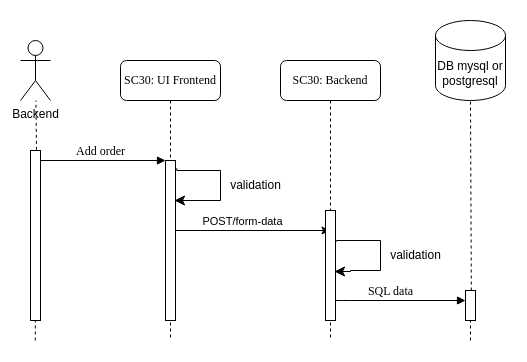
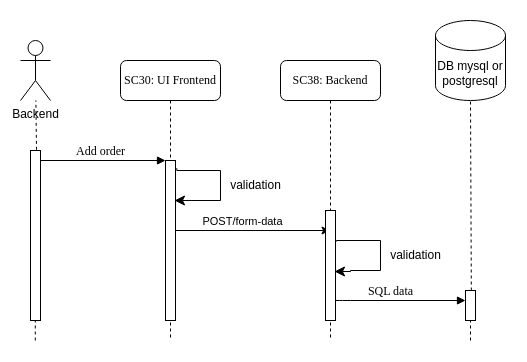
  <mxCell id="0" />
  <mxCell id="1" parent="0" />
  <mxCell id="2" value="SC30: UI Frontend" style="shape=umlLifeline;perimeter=lifelinePerimeter;whiteSpace=wrap;html=1;container=1;collapsible=0;recursiveResize=0;outlineConnect=0;rounded=1;shadow=0;comic=0;labelBackgroundColor=none;strokeWidth=1;fontFamily=Verdana;fontSize=12;align=center;" parent="1" vertex="1"><mxGeometry x="120" y="60" width="100" height="280" as="geometry" /></mxCell>
  <mxCell id="3" value="" style="html=1;points=[];perimeter=orthogonalPerimeter;rounded=0;shadow=0;comic=0;labelBackgroundColor=none;strokeWidth=1;fontFamily=Verdana;fontSize=12;align=center;" parent="2" vertex="1"><mxGeometry x="45" y="100" width="10" height="160" as="geometry" /></mxCell>
  <mxCell id="4" value="" style="edgeStyle=segmentEdgeStyle;endArrow=classic;html=1;curved=0;rounded=0;endSize=8;startSize=8;exitX=1.133;exitY=0.048;exitDx=0;exitDy=0;exitPerimeter=0;" parent="2" source="3" edge="1"><mxGeometry width="50" height="50" relative="1" as="geometry"><mxPoint x="59.83" y="110" as="sourcePoint" /><mxPoint x="54" y="140" as="targetPoint" /><Array as="points"><mxPoint x="56" y="110" /><mxPoint x="100" y="110" /><mxPoint x="100" y="140" /><mxPoint x="54" y="140" /></Array></mxGeometry></mxCell>
  <mxCell id="5" value="" style="endArrow=classic;html=1;rounded=0;" parent="2" target="7" edge="1"><mxGeometry width="50" height="50" relative="1" as="geometry"><mxPoint x="54.997" y="170" as="sourcePoint" /><mxPoint x="135.33" y="170" as="targetPoint" /></mxGeometry></mxCell>
  <mxCell id="6" value="POST/form-data" style="edgeLabel;html=1;align=center;verticalAlign=middle;resizable=0;points=[];" parent="5" vertex="1" connectable="0"><mxGeometry x="-0.137" y="1" relative="1" as="geometry"><mxPoint y="-9" as="offset" /></mxGeometry></mxCell>
- <mxCell id="7" value="SC30: Backend" style="shape=umlLifeline;perimeter=lifelinePerimeter;whiteSpace=wrap;html=1;container=1;collapsible=0;recursiveResize=0;outlineConnect=0;rounded=1;shadow=0;comic=0;labelBackgroundColor=none;strokeWidth=1;fontFamily=Verdana;fontSize=12;align=center;" parent="1" vertex="1"><mxGeometry x="280" y="60" width="100" height="280" as="geometry" /></mxCell>
+ <mxCell id="7" value="SC38: Backend" style="shape=umlLifeline;perimeter=lifelinePerimeter;whiteSpace=wrap;html=1;container=1;collapsible=0;recursiveResize=0;outlineConnect=0;rounded=1;shadow=0;comic=0;labelBackgroundColor=none;strokeWidth=1;fontFamily=Verdana;fontSize=12;align=center;" parent="1" vertex="1"><mxGeometry x="280" y="60" width="100" height="280" as="geometry" /></mxCell>
  <mxCell id="8" value="" style="html=1;points=[];perimeter=orthogonalPerimeter;rounded=0;shadow=0;comic=0;labelBackgroundColor=none;strokeWidth=1;fontFamily=Verdana;fontSize=12;align=center;" parent="7" vertex="1"><mxGeometry x="45" y="150" width="10" height="110" as="geometry" /></mxCell>
  <mxCell id="9" value="" style="edgeStyle=segmentEdgeStyle;endArrow=classic;html=1;curved=0;rounded=0;endSize=8;startSize=8;exitX=1.133;exitY=0.048;exitDx=0;exitDy=0;exitPerimeter=0;entryX=0.9;entryY=0.177;entryDx=0;entryDy=0;entryPerimeter=0;" parent="7" edge="1"><mxGeometry width="50" height="50" relative="1" as="geometry"><mxPoint x="56" y="181" as="sourcePoint" /><mxPoint x="54" y="211" as="targetPoint" /><Array as="points"><mxPoint x="56" y="180" /><mxPoint x="100" y="180" /><mxPoint x="100" y="210" /><mxPoint x="70" y="210" /></Array></mxGeometry></mxCell>
  <mxCell id="10" value="" style="html=1;points=[];perimeter=orthogonalPerimeter;rounded=0;shadow=0;comic=0;labelBackgroundColor=none;strokeWidth=1;fontFamily=Verdana;fontSize=12;align=center;" parent="1" vertex="1"><mxGeometry x="465" y="290" width="10" height="30" as="geometry" /></mxCell>
  <mxCell id="11" value="&lt;br&gt;Add order" style="html=1;verticalAlign=bottom;endArrow=block;entryX=0;entryY=0;labelBackgroundColor=none;fontFamily=Verdana;fontSize=12;edgeStyle=elbowEdgeStyle;elbow=vertical;" parent="1" target="3" edge="1"><mxGeometry relative="1" as="geometry"><mxPoint x="35" y="160" as="sourcePoint" /></mxGeometry></mxCell>
  <mxCell id="12" value="Backend" style="shape=umlActor;verticalLabelPosition=bottom;verticalAlign=top;html=1;outlineConnect=0;" parent="1" vertex="1"><mxGeometry x="20" y="40" width="30" height="60" as="geometry" /></mxCell>
  <mxCell id="13" value="" style="html=1;points=[];perimeter=orthogonalPerimeter;rounded=0;shadow=0;comic=0;labelBackgroundColor=none;strokeWidth=1;fontFamily=Verdana;fontSize=12;align=center;" parent="1" vertex="1"><mxGeometry x="30" y="150" width="10" height="170" as="geometry" /></mxCell>
  <mxCell id="14" value="" style="endArrow=none;dashed=1;html=1;rounded=0;exitX=0.6;exitY=-0.004;exitDx=0;exitDy=0;exitPerimeter=0;" parent="1" source="13" target="12" edge="1"><mxGeometry width="50" height="50" relative="1" as="geometry"><mxPoint x="400" y="290" as="sourcePoint" /><mxPoint x="40" y="120" as="targetPoint" /><Array as="points" /></mxGeometry></mxCell>
  <mxCell id="15" value="validation" style="text;html=1;align=center;verticalAlign=middle;resizable=0;points=[];autosize=1;strokeColor=none;fillColor=none;" parent="1" vertex="1"><mxGeometry x="220" y="170" width="70" height="30" as="geometry" /></mxCell>
  <mxCell id="16" value="SQL data" style="html=1;verticalAlign=bottom;endArrow=block;labelBackgroundColor=none;fontFamily=Verdana;fontSize=12;edgeStyle=elbowEdgeStyle;elbow=vertical;" parent="1" edge="1"><mxGeometry x="-0.154" relative="1" as="geometry"><mxPoint x="335" y="300" as="sourcePoint" /><Array as="points"><mxPoint x="340" y="300" /></Array><mxPoint x="465" y="300" as="targetPoint" /><mxPoint as="offset" /></mxGeometry></mxCell>
  <mxCell id="17" value="DB mysql or postgresql" style="shape=cylinder3;whiteSpace=wrap;html=1;boundedLbl=1;backgroundOutline=1;size=15;" parent="1" vertex="1"><mxGeometry x="435" y="20" width="70" height="80" as="geometry" /></mxCell>
  <mxCell id="18" value="" style="endArrow=none;dashed=1;html=1;rounded=0;entryX=0.5;entryY=1;entryDx=0;entryDy=0;entryPerimeter=0;exitX=0.583;exitY=0.001;exitDx=0;exitDy=0;exitPerimeter=0;" parent="1" source="10" target="17" edge="1"><mxGeometry width="50" height="50" relative="1" as="geometry"><mxPoint x="475" y="150" as="sourcePoint" /><mxPoint x="525" y="100" as="targetPoint" /></mxGeometry></mxCell>
  <mxCell id="19" value="validation" style="text;html=1;align=center;verticalAlign=middle;resizable=0;points=[];autosize=1;strokeColor=none;fillColor=none;" parent="1" vertex="1"><mxGeometry x="380" y="240" width="70" height="30" as="geometry" /></mxCell>
  <mxCell id="20" value="" style="endArrow=none;dashed=1;html=1;rounded=0;entryX=0.5;entryY=1;entryDx=0;entryDy=0;entryPerimeter=0;" parent="1" target="10" edge="1"><mxGeometry width="50" height="50" relative="1" as="geometry"><mxPoint x="470" y="340" as="sourcePoint" /><mxPoint x="475" y="330" as="targetPoint" /></mxGeometry></mxCell>
  <mxCell id="21" value="" style="endArrow=none;dashed=1;html=1;rounded=0;entryX=0.5;entryY=1;entryDx=0;entryDy=0;entryPerimeter=0;" parent="1" edge="1"><mxGeometry width="50" height="50" relative="1" as="geometry"><mxPoint x="34.8" y="340" as="sourcePoint" /><mxPoint x="34.8" y="320" as="targetPoint" /></mxGeometry></mxCell>
